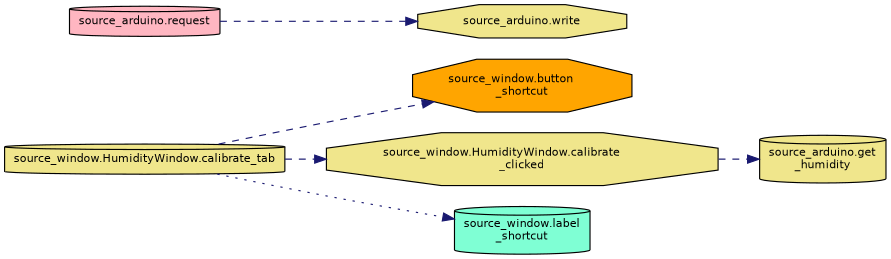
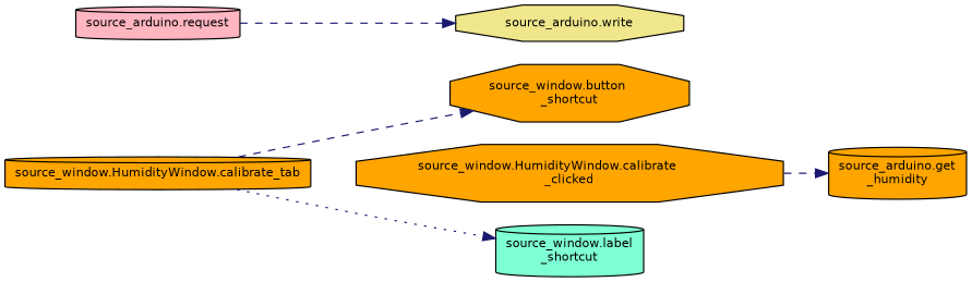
  digraph {
    rankdir=LR
    node [color=black fillcolor=khaki fontname=Helvetica fontsize=10 shape=cylinder style=filled]
    edge [color=midnightblue fontname=Helvetica fontsize=10 labelfontname=Helvetica labelfontsize=10 style=dashed]
-   n1 [fontcolor=black height=0.2 label="source_window.HumidityWindow.calibrate_tab" width=0.4]
+   n1 [fillcolor=orange fontcolor=black height=0.2 label="source_window.HumidityWindow.calibrate_tab" width=0.4]
    n2 [fillcolor=orange height=0.2 label="source_window.button\l_shortcut" shape=octagon width=0.4]
-   n3 [height=0.2 label="source_window.HumidityWindow.calibrate\l_clicked" shape=octagon width=0.4]
+   n3 [fillcolor=orange height=0.2 label="source_window.HumidityWindow.calibrate\l_clicked" shape=octagon width=0.4]
    n4 [fillcolor=aquamarine height=0.2 label="source_window.label\l_shortcut" width=0.4]
-   n5 [height=0.2 label="source_arduino.get\l_humidity" width=0.4]
+   n5 [fillcolor=orange height=0.2 label="source_arduino.get\l_humidity" width=0.4]
    n6 [fillcolor=lightpink height=0.2 label="source_arduino.request" width=0.4]
    n7 [height=0.2 label="source_arduino.write" shape=octagon width=0.4]
    n1 -> n2
-   n1 -> n3
    n1 -> n4 [style=dotted]
    n3 -> n5
    n6 -> n7
  }
